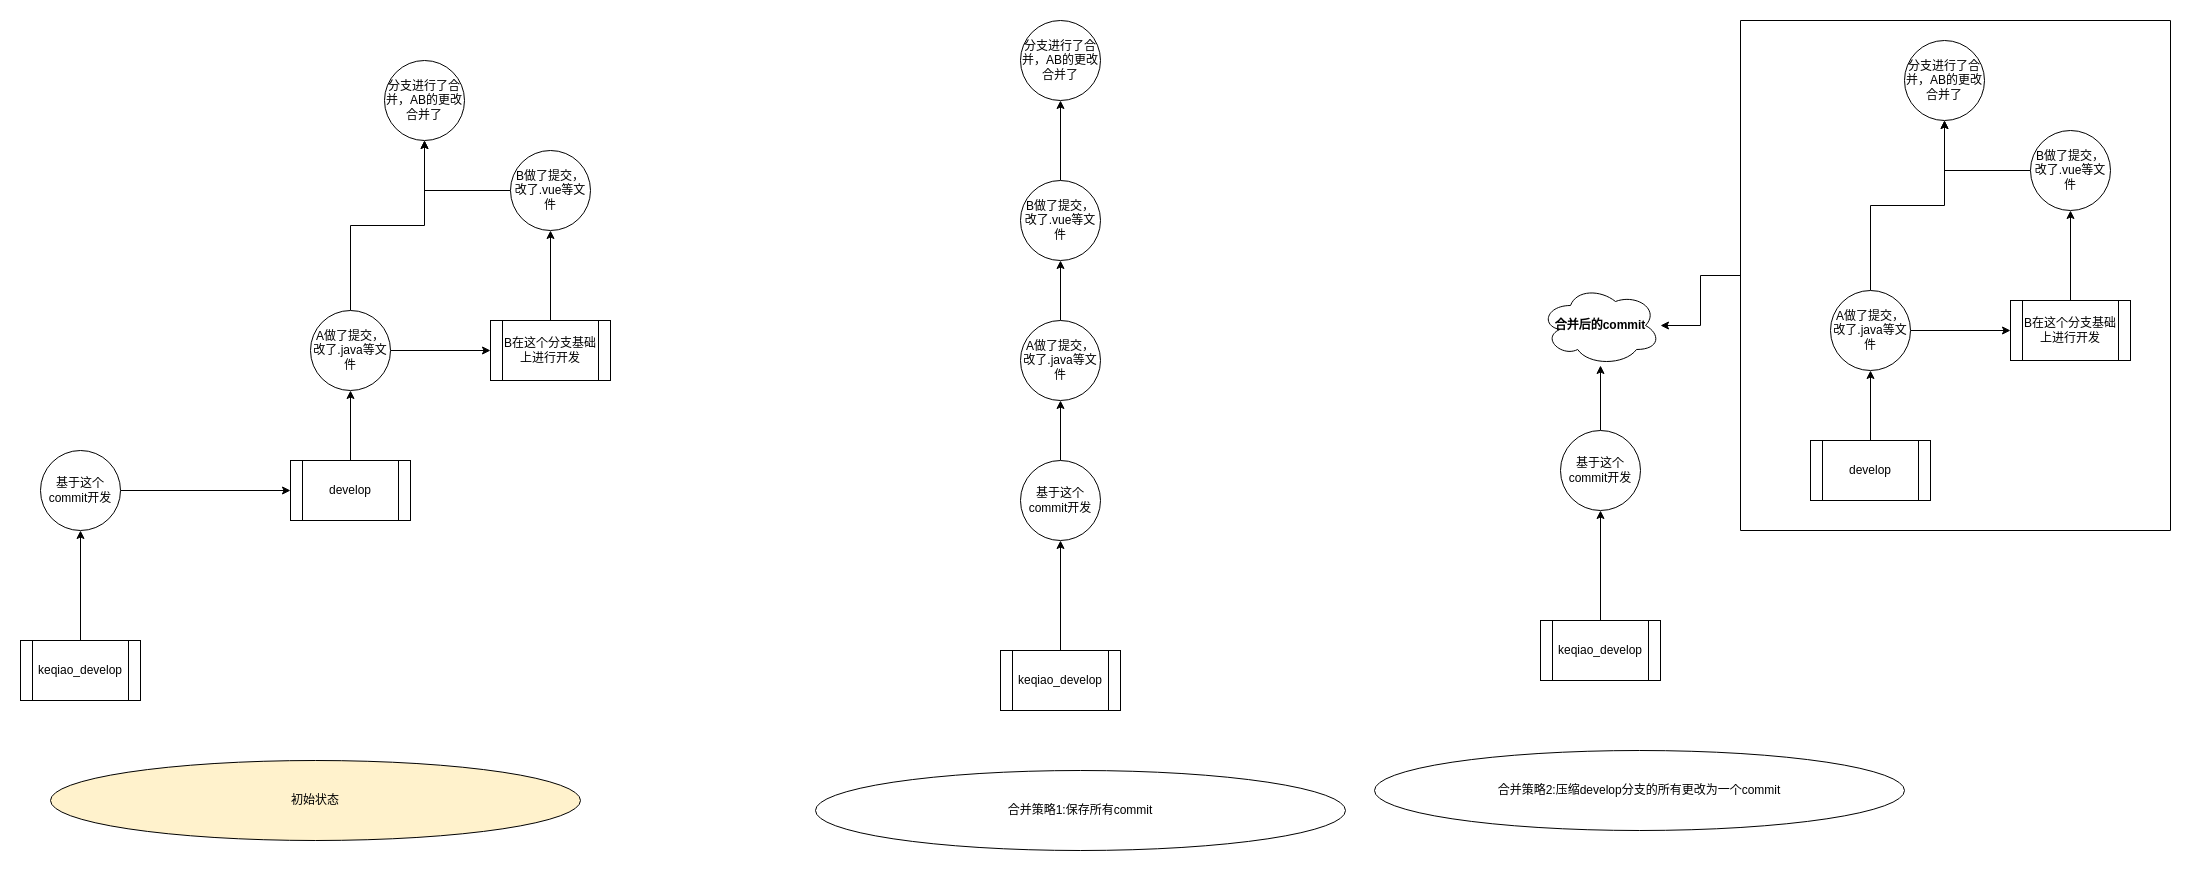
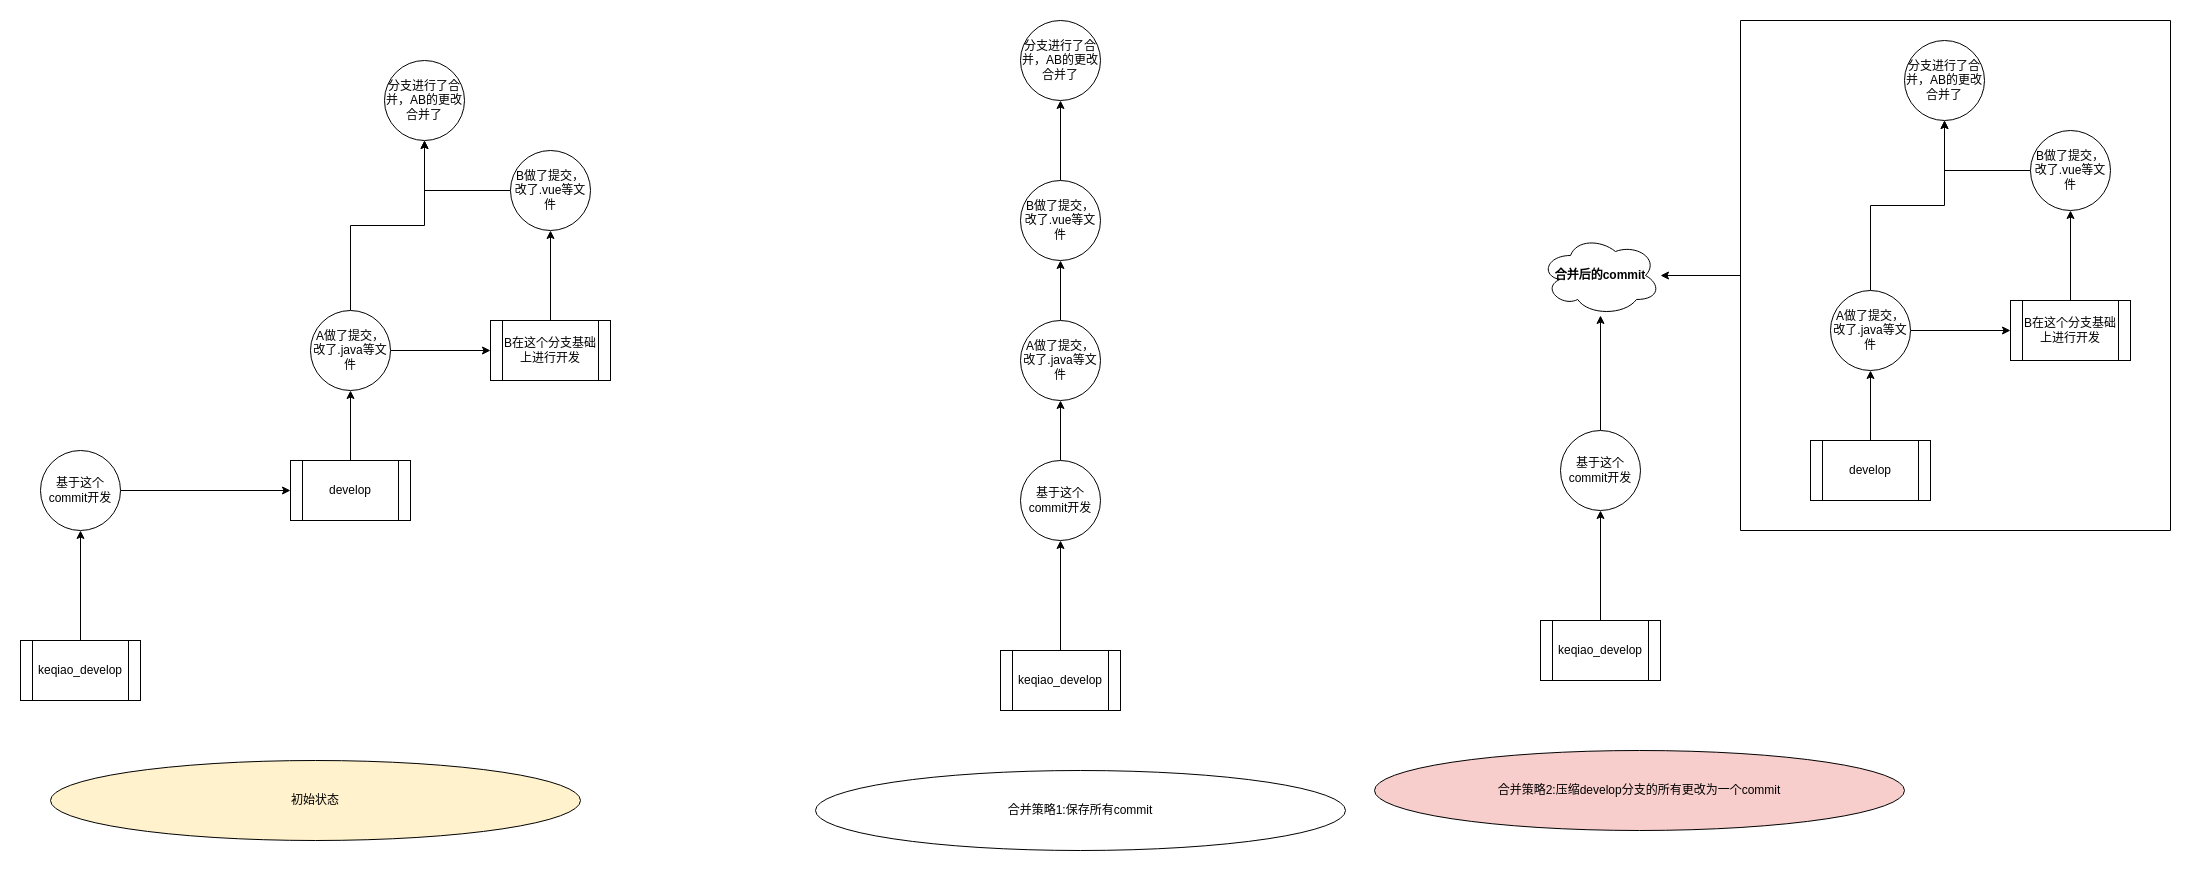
  <mxCell id="0" />
  <mxCell id="1" parent="0" />
  <mxCell id="2" value="" style="edgeStyle=orthogonalEdgeStyle;rounded=0;orthogonalLoop=1;jettySize=auto;html=1;" edge="1" parent="1" source="3" target="5"><mxGeometry relative="1" as="geometry" /></mxCell>
  <mxCell id="3" value="keqiao_develop" style="shape=process;whiteSpace=wrap;html=1;backgroundOutline=1;" vertex="1" parent="1"><mxGeometry x="1000" y="650" width="120" height="60" as="geometry" /></mxCell>
  <mxCell id="4" value="" style="edgeStyle=orthogonalEdgeStyle;rounded=0;orthogonalLoop=1;jettySize=auto;html=1;" edge="1" parent="1" source="5" target="7"><mxGeometry relative="1" as="geometry" /></mxCell>
  <mxCell id="5" value="基于这个commit开发" style="ellipse;whiteSpace=wrap;html=1;aspect=fixed;" vertex="1" parent="1"><mxGeometry x="1020" y="460" width="80" height="80" as="geometry" /></mxCell>
  <mxCell id="6" value="" style="edgeStyle=orthogonalEdgeStyle;rounded=0;orthogonalLoop=1;jettySize=auto;html=1;" edge="1" parent="1" source="7" target="10"><mxGeometry relative="1" as="geometry" /></mxCell>
  <mxCell id="7" value="A做了提交，改了.java等文件" style="ellipse;whiteSpace=wrap;html=1;aspect=fixed;" vertex="1" parent="1"><mxGeometry x="1020" y="320" width="80" height="80" as="geometry" /></mxCell>
  <mxCell id="8" value="分支进行了合并，AB的更改合并了" style="ellipse;whiteSpace=wrap;html=1;aspect=fixed;" vertex="1" parent="1"><mxGeometry x="1020" y="20" width="80" height="80" as="geometry" /></mxCell>
  <mxCell id="9" value="" style="edgeStyle=orthogonalEdgeStyle;rounded=0;orthogonalLoop=1;jettySize=auto;html=1;" edge="1" parent="1" source="10" target="8"><mxGeometry relative="1" as="geometry" /></mxCell>
  <mxCell id="10" value="B做了提交，改了.vue等文件" style="ellipse;whiteSpace=wrap;html=1;aspect=fixed;" vertex="1" parent="1"><mxGeometry x="1020" y="180" width="80" height="80" as="geometry" /></mxCell>
  <mxCell id="11" value="" style="edgeStyle=orthogonalEdgeStyle;rounded=0;orthogonalLoop=1;jettySize=auto;html=1;" edge="1" parent="1" source="12" target="19"><mxGeometry relative="1" as="geometry" /></mxCell>
  <mxCell id="12" value="develop" style="shape=process;whiteSpace=wrap;html=1;backgroundOutline=1;" vertex="1" parent="1"><mxGeometry x="1810" y="440" width="120" height="60" as="geometry" /></mxCell>
  <mxCell id="13" value="" style="edgeStyle=orthogonalEdgeStyle;rounded=0;orthogonalLoop=1;jettySize=auto;html=1;" edge="1" parent="1" source="14" target="16"><mxGeometry relative="1" as="geometry" /></mxCell>
  <mxCell id="14" value="keqiao_develop" style="shape=process;whiteSpace=wrap;html=1;backgroundOutline=1;" vertex="1" parent="1"><mxGeometry x="1540" y="620" width="120" height="60" as="geometry" /></mxCell>
  <mxCell id="15" value="" style="edgeStyle=orthogonalEdgeStyle;rounded=0;orthogonalLoop=1;jettySize=auto;html=1;" edge="1" parent="1" source="16" target="43"><mxGeometry relative="1" as="geometry" /></mxCell>
  <mxCell id="16" value="基于这个commit开发" style="ellipse;whiteSpace=wrap;html=1;aspect=fixed;" vertex="1" parent="1"><mxGeometry x="1560" y="430" width="80" height="80" as="geometry" /></mxCell>
  <mxCell id="17" value="" style="edgeStyle=orthogonalEdgeStyle;rounded=0;orthogonalLoop=1;jettySize=auto;html=1;" edge="1" parent="1" source="19" target="21"><mxGeometry relative="1" as="geometry" /></mxCell>
  <mxCell id="18" value="" style="edgeStyle=orthogonalEdgeStyle;rounded=0;orthogonalLoop=1;jettySize=auto;html=1;" edge="1" parent="1" source="19" target="22"><mxGeometry relative="1" as="geometry" /></mxCell>
  <mxCell id="19" value="A做了提交，改了.java等文件" style="ellipse;whiteSpace=wrap;html=1;aspect=fixed;" vertex="1" parent="1"><mxGeometry x="1830" y="290" width="80" height="80" as="geometry" /></mxCell>
  <mxCell id="20" value="" style="edgeStyle=orthogonalEdgeStyle;rounded=0;orthogonalLoop=1;jettySize=auto;html=1;" edge="1" parent="1" source="21" target="24"><mxGeometry relative="1" as="geometry" /></mxCell>
  <mxCell id="21" value="B在这个分支基础上进行开发" style="shape=process;whiteSpace=wrap;html=1;backgroundOutline=1;" vertex="1" parent="1"><mxGeometry x="2010" y="300" width="120" height="60" as="geometry" /></mxCell>
  <mxCell id="22" value="分支进行了合并，AB的更改合并了" style="ellipse;whiteSpace=wrap;html=1;aspect=fixed;" vertex="1" parent="1"><mxGeometry x="1904" y="40" width="80" height="80" as="geometry" /></mxCell>
  <mxCell id="23" style="edgeStyle=orthogonalEdgeStyle;rounded=0;orthogonalLoop=1;jettySize=auto;html=1;exitX=0;exitY=0.5;exitDx=0;exitDy=0;entryX=0.5;entryY=1;entryDx=0;entryDy=0;" edge="1" parent="1" source="24" target="22"><mxGeometry relative="1" as="geometry" /></mxCell>
  <mxCell id="24" value="B做了提交，改了.vue等文件" style="ellipse;whiteSpace=wrap;html=1;aspect=fixed;" vertex="1" parent="1"><mxGeometry x="2030" y="130" width="80" height="80" as="geometry" /></mxCell>
  <mxCell id="25" value="合并策略1:保存所有commit" style="ellipse;whiteSpace=wrap;html=1;" vertex="1" parent="1"><mxGeometry x="815" y="770" width="530" height="80" as="geometry" /></mxCell>
  <mxCell id="26" value="" style="edgeStyle=orthogonalEdgeStyle;rounded=0;orthogonalLoop=1;jettySize=auto;html=1;" edge="1" parent="1" source="27" target="34"><mxGeometry relative="1" as="geometry" /></mxCell>
  <mxCell id="27" value="develop" style="shape=process;whiteSpace=wrap;html=1;backgroundOutline=1;" vertex="1" parent="1"><mxGeometry x="290" y="460" width="120" height="60" as="geometry" /></mxCell>
  <mxCell id="28" value="" style="edgeStyle=orthogonalEdgeStyle;rounded=0;orthogonalLoop=1;jettySize=auto;html=1;" edge="1" parent="1" source="29" target="31"><mxGeometry relative="1" as="geometry" /></mxCell>
  <mxCell id="29" value="keqiao_develop" style="shape=process;whiteSpace=wrap;html=1;backgroundOutline=1;" vertex="1" parent="1"><mxGeometry x="20" y="640" width="120" height="60" as="geometry" /></mxCell>
  <mxCell id="30" value="" style="edgeStyle=orthogonalEdgeStyle;rounded=0;orthogonalLoop=1;jettySize=auto;html=1;" edge="1" parent="1" source="31" target="27"><mxGeometry relative="1" as="geometry" /></mxCell>
  <mxCell id="31" value="基于这个commit开发" style="ellipse;whiteSpace=wrap;html=1;aspect=fixed;" vertex="1" parent="1"><mxGeometry x="40" y="450" width="80" height="80" as="geometry" /></mxCell>
  <mxCell id="32" value="" style="edgeStyle=orthogonalEdgeStyle;rounded=0;orthogonalLoop=1;jettySize=auto;html=1;" edge="1" parent="1" source="34" target="36"><mxGeometry relative="1" as="geometry" /></mxCell>
  <mxCell id="33" value="" style="edgeStyle=orthogonalEdgeStyle;rounded=0;orthogonalLoop=1;jettySize=auto;html=1;" edge="1" parent="1" source="34" target="37"><mxGeometry relative="1" as="geometry" /></mxCell>
  <mxCell id="34" value="A做了提交，改了.java等文件" style="ellipse;whiteSpace=wrap;html=1;aspect=fixed;" vertex="1" parent="1"><mxGeometry x="310" y="310" width="80" height="80" as="geometry" /></mxCell>
  <mxCell id="35" value="" style="edgeStyle=orthogonalEdgeStyle;rounded=0;orthogonalLoop=1;jettySize=auto;html=1;" edge="1" parent="1" source="36" target="39"><mxGeometry relative="1" as="geometry" /></mxCell>
  <mxCell id="36" value="B在这个分支基础上进行开发" style="shape=process;whiteSpace=wrap;html=1;backgroundOutline=1;" vertex="1" parent="1"><mxGeometry x="490" y="320" width="120" height="60" as="geometry" /></mxCell>
  <mxCell id="37" value="分支进行了合并，AB的更改合并了" style="ellipse;whiteSpace=wrap;html=1;aspect=fixed;" vertex="1" parent="1"><mxGeometry x="384" y="60" width="80" height="80" as="geometry" /></mxCell>
  <mxCell id="38" style="edgeStyle=orthogonalEdgeStyle;rounded=0;orthogonalLoop=1;jettySize=auto;html=1;exitX=0;exitY=0.5;exitDx=0;exitDy=0;entryX=0.5;entryY=1;entryDx=0;entryDy=0;" edge="1" parent="1" source="39" target="37"><mxGeometry relative="1" as="geometry" /></mxCell>
  <mxCell id="39" value="B做了提交，改了.vue等文件" style="ellipse;whiteSpace=wrap;html=1;aspect=fixed;" vertex="1" parent="1"><mxGeometry x="510" y="150" width="80" height="80" as="geometry" /></mxCell>
  <mxCell id="40" value="初始状态" style="ellipse;whiteSpace=wrap;html=1;fillColor=#fff2cc;" vertex="1" parent="1"><mxGeometry x="50" y="760" width="530" height="80" as="geometry" /></mxCell>
  <mxCell id="41" value="" style="edgeStyle=orthogonalEdgeStyle;rounded=0;orthogonalLoop=1;jettySize=auto;html=1;" edge="1" parent="1" source="42" target="43"><mxGeometry relative="1" as="geometry" /></mxCell>
  <mxCell id="42" value="" style="swimlane;startSize=0;" vertex="1" parent="1"><mxGeometry x="1740" y="20" width="430" height="510" as="geometry" /></mxCell>
- <mxCell id="43" value="合并后的commit" style="ellipse;shape=cloud;whiteSpace=wrap;html=1;fontStyle=1;startSize=0;" vertex="1" parent="1"><mxGeometry x="1540" y="285" width="120" height="80" as="geometry" /></mxCell>
- <mxCell id="44" value="合并策略2:压缩develop分支的所有更改为一个commit" style="ellipse;whiteSpace=wrap;html=1;" vertex="1" parent="1"><mxGeometry x="1374" y="750" width="530" height="80" as="geometry" /></mxCell>
+ <mxCell id="43" value="合并后的commit" style="ellipse;shape=cloud;whiteSpace=wrap;html=1;fontStyle=1;startSize=0;" vertex="1" parent="1"><mxGeometry x="1540" y="235" width="120" height="80" as="geometry" /></mxCell>
+ <mxCell id="44" value="合并策略2:压缩develop分支的所有更改为一个commit" style="ellipse;whiteSpace=wrap;html=1;fillColor=#f8cecc;" vertex="1" parent="1"><mxGeometry x="1374" y="750" width="530" height="80" as="geometry" /></mxCell>
